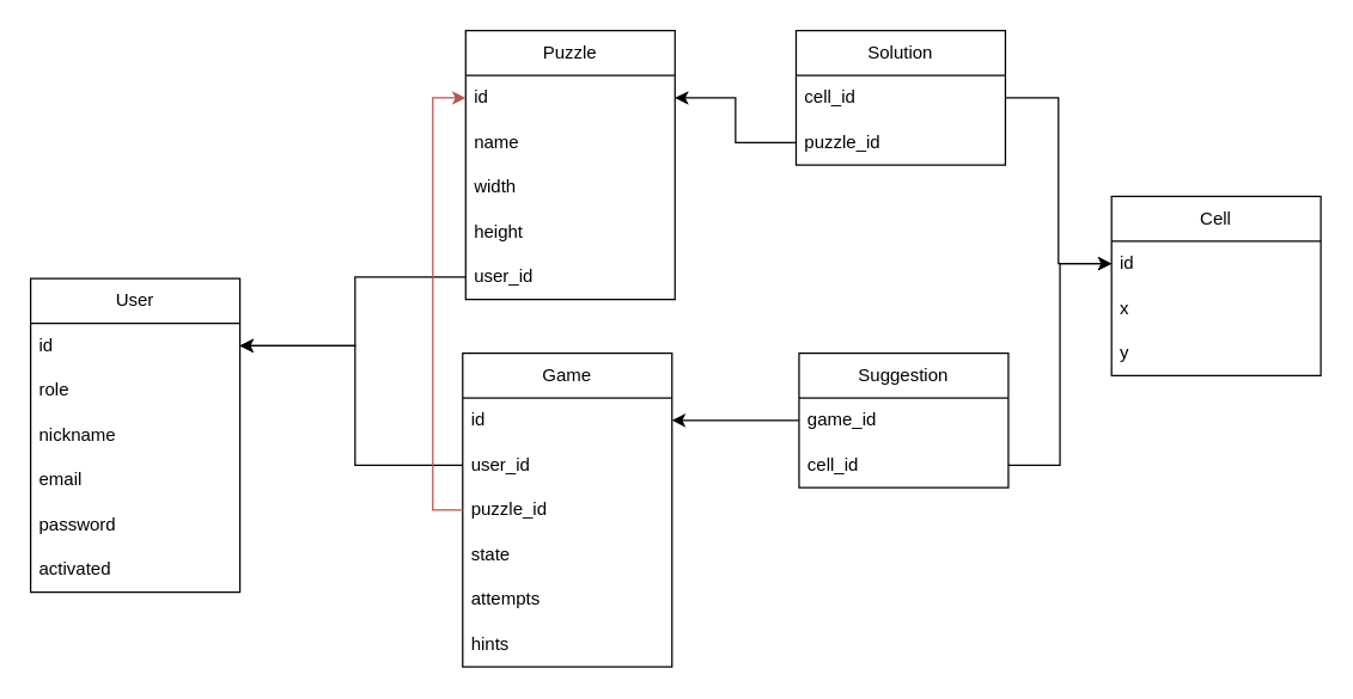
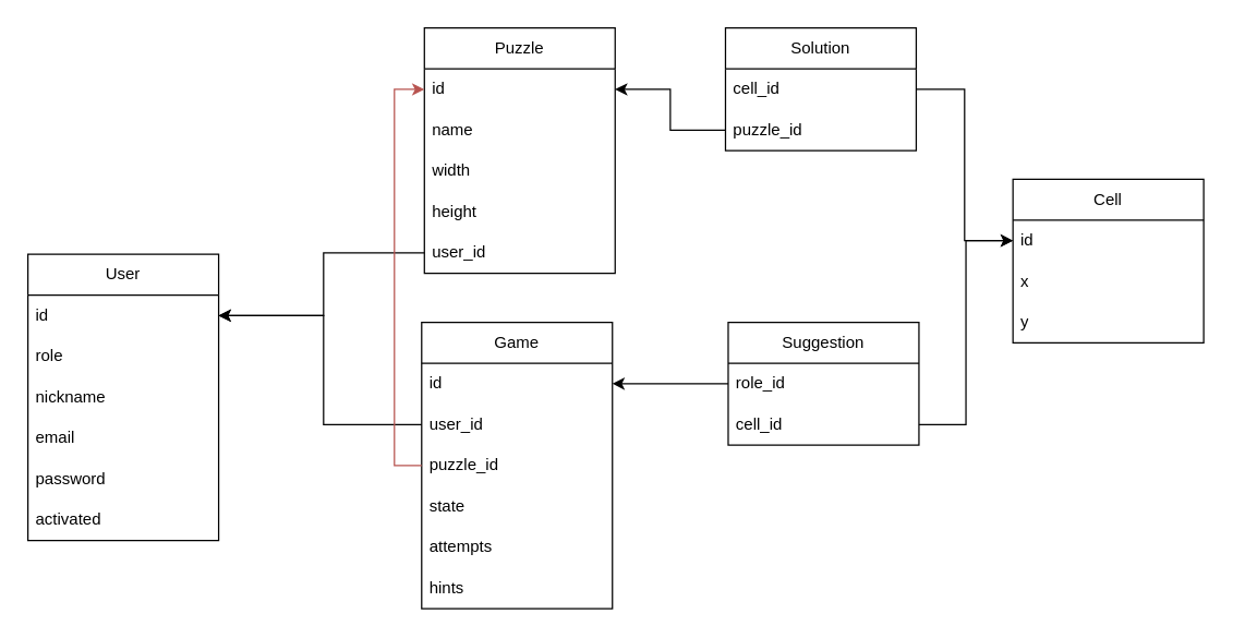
  <mxCell id="0" />
  <mxCell id="1" parent="0" />
  <mxCell id="2" value="User" style="swimlane;fontStyle=0;childLayout=stackLayout;horizontal=1;startSize=30;horizontalStack=0;resizeParent=1;resizeParentMax=0;resizeLast=0;collapsible=1;marginBottom=0;whiteSpace=wrap;html=1;" parent="1" vertex="1"><mxGeometry x="20" y="186" width="140" height="210" as="geometry" /></mxCell>
  <mxCell id="3" value="id" style="text;strokeColor=none;fillColor=none;align=left;verticalAlign=middle;spacingLeft=4;spacingRight=4;overflow=hidden;points=[[0,0.5],[1,0.5]];portConstraint=eastwest;rotatable=0;whiteSpace=wrap;html=1;" parent="2" vertex="1"><mxGeometry y="30" width="140" height="30" as="geometry" /></mxCell>
  <mxCell id="4" value="role" style="text;strokeColor=none;fillColor=none;align=left;verticalAlign=middle;spacingLeft=4;spacingRight=4;overflow=hidden;points=[[0,0.5],[1,0.5]];portConstraint=eastwest;rotatable=0;whiteSpace=wrap;html=1;" parent="2" vertex="1"><mxGeometry y="60" width="140" height="30" as="geometry" /></mxCell>
  <mxCell id="5" value="nickname" style="text;strokeColor=none;fillColor=none;align=left;verticalAlign=middle;spacingLeft=4;spacingRight=4;overflow=hidden;points=[[0,0.5],[1,0.5]];portConstraint=eastwest;rotatable=0;whiteSpace=wrap;html=1;" parent="2" vertex="1"><mxGeometry y="90" width="140" height="30" as="geometry" /></mxCell>
  <mxCell id="6" value="email" style="text;strokeColor=none;fillColor=none;align=left;verticalAlign=middle;spacingLeft=4;spacingRight=4;overflow=hidden;points=[[0,0.5],[1,0.5]];portConstraint=eastwest;rotatable=0;whiteSpace=wrap;html=1;" parent="2" vertex="1"><mxGeometry y="120" width="140" height="30" as="geometry" /></mxCell>
  <mxCell id="7" value="password" style="text;strokeColor=none;fillColor=none;align=left;verticalAlign=middle;spacingLeft=4;spacingRight=4;overflow=hidden;points=[[0,0.5],[1,0.5]];portConstraint=eastwest;rotatable=0;whiteSpace=wrap;html=1;" parent="2" vertex="1"><mxGeometry y="150" width="140" height="30" as="geometry" /></mxCell>
  <mxCell id="8" value="activated" style="text;strokeColor=none;fillColor=none;align=left;verticalAlign=middle;spacingLeft=4;spacingRight=4;overflow=hidden;points=[[0,0.5],[1,0.5]];portConstraint=eastwest;rotatable=0;whiteSpace=wrap;html=1;" parent="2" vertex="1"><mxGeometry y="180" width="140" height="30" as="geometry" /></mxCell>
  <mxCell id="9" value="Puzzle" style="swimlane;fontStyle=0;childLayout=stackLayout;horizontal=1;startSize=30;horizontalStack=0;resizeParent=1;resizeParentMax=0;resizeLast=0;collapsible=1;marginBottom=0;whiteSpace=wrap;html=1;" parent="1" vertex="1"><mxGeometry x="311" y="20" width="140" height="180" as="geometry" /></mxCell>
  <mxCell id="10" value="id" style="text;strokeColor=none;fillColor=none;align=left;verticalAlign=middle;spacingLeft=4;spacingRight=4;overflow=hidden;points=[[0,0.5],[1,0.5]];portConstraint=eastwest;rotatable=0;whiteSpace=wrap;html=1;" parent="9" vertex="1"><mxGeometry y="30" width="140" height="30" as="geometry" /></mxCell>
  <mxCell id="11" value="name" style="text;strokeColor=none;fillColor=none;align=left;verticalAlign=middle;spacingLeft=4;spacingRight=4;overflow=hidden;points=[[0,0.5],[1,0.5]];portConstraint=eastwest;rotatable=0;whiteSpace=wrap;html=1;" parent="9" vertex="1"><mxGeometry y="60" width="140" height="30" as="geometry" /></mxCell>
  <mxCell id="12" value="width" style="text;strokeColor=none;fillColor=none;align=left;verticalAlign=middle;spacingLeft=4;spacingRight=4;overflow=hidden;points=[[0,0.5],[1,0.5]];portConstraint=eastwest;rotatable=0;whiteSpace=wrap;html=1;" parent="9" vertex="1"><mxGeometry y="90" width="140" height="30" as="geometry" /></mxCell>
  <mxCell id="13" value="height" style="text;strokeColor=none;fillColor=none;align=left;verticalAlign=middle;spacingLeft=4;spacingRight=4;overflow=hidden;points=[[0,0.5],[1,0.5]];portConstraint=eastwest;rotatable=0;whiteSpace=wrap;html=1;" parent="9" vertex="1"><mxGeometry y="120" width="140" height="30" as="geometry" /></mxCell>
  <mxCell id="14" value="user_id" style="text;strokeColor=none;fillColor=none;align=left;verticalAlign=middle;spacingLeft=4;spacingRight=4;overflow=hidden;points=[[0,0.5],[1,0.5]];portConstraint=eastwest;rotatable=0;whiteSpace=wrap;html=1;" parent="9" vertex="1"><mxGeometry y="150" width="140" height="30" as="geometry" /></mxCell>
  <mxCell id="15" style="edgeStyle=orthogonalEdgeStyle;rounded=0;orthogonalLoop=1;jettySize=auto;html=1;exitX=0;exitY=0.5;exitDx=0;exitDy=0;entryX=1;entryY=0.5;entryDx=0;entryDy=0;startArrow=none;startFill=0;" parent="1" source="14" target="3" edge="1"><mxGeometry relative="1" as="geometry"><Array as="points"><mxPoint x="237" y="185" /><mxPoint x="237" y="231" /></Array></mxGeometry></mxCell>
  <mxCell id="16" value="Solution" style="swimlane;fontStyle=0;childLayout=stackLayout;horizontal=1;startSize=30;horizontalStack=0;resizeParent=1;resizeParentMax=0;resizeLast=0;collapsible=1;marginBottom=0;whiteSpace=wrap;html=1;" parent="1" vertex="1"><mxGeometry x="532" y="20" width="140" height="90" as="geometry" /></mxCell>
  <mxCell id="17" value="cell_id" style="text;strokeColor=none;fillColor=none;align=left;verticalAlign=middle;spacingLeft=4;spacingRight=4;overflow=hidden;points=[[0,0.5],[1,0.5]];portConstraint=eastwest;rotatable=0;whiteSpace=wrap;html=1;" parent="16" vertex="1"><mxGeometry y="30" width="140" height="30" as="geometry" /></mxCell>
  <mxCell id="18" value="puzzle_id" style="text;strokeColor=none;fillColor=none;align=left;verticalAlign=middle;spacingLeft=4;spacingRight=4;overflow=hidden;points=[[0,0.5],[1,0.5]];portConstraint=eastwest;rotatable=0;whiteSpace=wrap;html=1;" parent="16" vertex="1"><mxGeometry y="60" width="140" height="30" as="geometry" /></mxCell>
  <mxCell id="19" value="Game" style="swimlane;fontStyle=0;childLayout=stackLayout;horizontal=1;startSize=30;horizontalStack=0;resizeParent=1;resizeParentMax=0;resizeLast=0;collapsible=1;marginBottom=0;whiteSpace=wrap;html=1;" parent="1" vertex="1"><mxGeometry x="309" y="236" width="140" height="210" as="geometry" /></mxCell>
  <mxCell id="20" value="id" style="text;strokeColor=none;fillColor=none;align=left;verticalAlign=middle;spacingLeft=4;spacingRight=4;overflow=hidden;points=[[0,0.5],[1,0.5]];portConstraint=eastwest;rotatable=0;whiteSpace=wrap;html=1;" parent="19" vertex="1"><mxGeometry y="30" width="140" height="30" as="geometry" /></mxCell>
  <mxCell id="21" value="user_id" style="text;strokeColor=none;fillColor=none;align=left;verticalAlign=middle;spacingLeft=4;spacingRight=4;overflow=hidden;points=[[0,0.5],[1,0.5]];portConstraint=eastwest;rotatable=0;whiteSpace=wrap;html=1;" parent="19" vertex="1"><mxGeometry y="60" width="140" height="30" as="geometry" /></mxCell>
  <mxCell id="22" value="puzzle_id" style="text;strokeColor=none;fillColor=none;align=left;verticalAlign=middle;spacingLeft=4;spacingRight=4;overflow=hidden;points=[[0,0.5],[1,0.5]];portConstraint=eastwest;rotatable=0;whiteSpace=wrap;html=1;" parent="19" vertex="1"><mxGeometry y="90" width="140" height="30" as="geometry" /></mxCell>
  <mxCell id="23" value="state" style="text;strokeColor=none;fillColor=none;align=left;verticalAlign=middle;spacingLeft=4;spacingRight=4;overflow=hidden;points=[[0,0.5],[1,0.5]];portConstraint=eastwest;rotatable=0;whiteSpace=wrap;html=1;" parent="19" vertex="1"><mxGeometry y="120" width="140" height="30" as="geometry" /></mxCell>
  <mxCell id="24" value="attempts" style="text;strokeColor=none;fillColor=none;align=left;verticalAlign=middle;spacingLeft=4;spacingRight=4;overflow=hidden;points=[[0,0.5],[1,0.5]];portConstraint=eastwest;rotatable=0;whiteSpace=wrap;html=1;" parent="19" vertex="1"><mxGeometry y="150" width="140" height="30" as="geometry" /></mxCell>
  <mxCell id="25" value="hints" style="text;strokeColor=none;fillColor=none;align=left;verticalAlign=middle;spacingLeft=4;spacingRight=4;overflow=hidden;points=[[0,0.5],[1,0.5]];portConstraint=eastwest;rotatable=0;whiteSpace=wrap;html=1;" parent="19" vertex="1"><mxGeometry y="180" width="140" height="30" as="geometry" /></mxCell>
  <mxCell id="26" value="Suggestion" style="swimlane;fontStyle=0;childLayout=stackLayout;horizontal=1;startSize=30;horizontalStack=0;resizeParent=1;resizeParentMax=0;resizeLast=0;collapsible=1;marginBottom=0;whiteSpace=wrap;html=1;" parent="1" vertex="1"><mxGeometry x="534" y="236" width="140" height="90" as="geometry" /></mxCell>
- <mxCell id="27" value="game_id" style="text;strokeColor=none;fillColor=none;align=left;verticalAlign=middle;spacingLeft=4;spacingRight=4;overflow=hidden;points=[[0,0.5],[1,0.5]];portConstraint=eastwest;rotatable=0;whiteSpace=wrap;html=1;" parent="26" vertex="1"><mxGeometry y="30" width="140" height="30" as="geometry" /></mxCell>
+ <mxCell id="27" value="role_id" style="text;strokeColor=none;fillColor=none;align=left;verticalAlign=middle;spacingLeft=4;spacingRight=4;overflow=hidden;points=[[0,0.5],[1,0.5]];portConstraint=eastwest;rotatable=0;whiteSpace=wrap;html=1;" parent="26" vertex="1"><mxGeometry y="30" width="140" height="30" as="geometry" /></mxCell>
  <mxCell id="28" value="cell_id" style="text;strokeColor=none;fillColor=none;align=left;verticalAlign=middle;spacingLeft=4;spacingRight=4;overflow=hidden;points=[[0,0.5],[1,0.5]];portConstraint=eastwest;rotatable=0;whiteSpace=wrap;html=1;" parent="26" vertex="1"><mxGeometry y="60" width="140" height="30" as="geometry" /></mxCell>
  <mxCell id="29" value="Cell" style="swimlane;fontStyle=0;childLayout=stackLayout;horizontal=1;startSize=30;horizontalStack=0;resizeParent=1;resizeParentMax=0;resizeLast=0;collapsible=1;marginBottom=0;whiteSpace=wrap;html=1;" parent="1" vertex="1"><mxGeometry x="743" y="131" width="140" height="120" as="geometry" /></mxCell>
  <mxCell id="30" value="id" style="text;strokeColor=none;fillColor=none;align=left;verticalAlign=middle;spacingLeft=4;spacingRight=4;overflow=hidden;points=[[0,0.5],[1,0.5]];portConstraint=eastwest;rotatable=0;whiteSpace=wrap;html=1;" parent="29" vertex="1"><mxGeometry y="30" width="140" height="30" as="geometry" /></mxCell>
  <mxCell id="31" value="x" style="text;strokeColor=none;fillColor=none;align=left;verticalAlign=middle;spacingLeft=4;spacingRight=4;overflow=hidden;points=[[0,0.5],[1,0.5]];portConstraint=eastwest;rotatable=0;whiteSpace=wrap;html=1;" parent="29" vertex="1"><mxGeometry y="60" width="140" height="30" as="geometry" /></mxCell>
  <mxCell id="32" value="y" style="text;strokeColor=none;fillColor=none;align=left;verticalAlign=middle;spacingLeft=4;spacingRight=4;overflow=hidden;points=[[0,0.5],[1,0.5]];portConstraint=eastwest;rotatable=0;whiteSpace=wrap;html=1;" parent="29" vertex="1"><mxGeometry y="90" width="140" height="30" as="geometry" /></mxCell>
  <mxCell id="33" style="edgeStyle=orthogonalEdgeStyle;rounded=0;orthogonalLoop=1;jettySize=auto;html=1;exitX=0;exitY=0.5;exitDx=0;exitDy=0;entryX=1;entryY=0.5;entryDx=0;entryDy=0;startArrow=none;startFill=0;" parent="1" source="18" target="10" edge="1"><mxGeometry relative="1" as="geometry" /></mxCell>
  <mxCell id="34" style="edgeStyle=orthogonalEdgeStyle;rounded=0;orthogonalLoop=1;jettySize=auto;html=1;exitX=1;exitY=0.5;exitDx=0;exitDy=0;entryX=0;entryY=0.5;entryDx=0;entryDy=0;startArrow=none;startFill=0;" parent="1" source="17" target="30" edge="1"><mxGeometry relative="1" as="geometry" /></mxCell>
  <mxCell id="35" style="edgeStyle=orthogonalEdgeStyle;rounded=0;orthogonalLoop=1;jettySize=auto;html=1;exitX=0;exitY=0.5;exitDx=0;exitDy=0;entryX=1;entryY=0.5;entryDx=0;entryDy=0;startArrow=none;startFill=0;" parent="1" source="21" target="3" edge="1"><mxGeometry relative="1" as="geometry"><Array as="points"><mxPoint x="237" y="311" /><mxPoint x="237" y="231" /></Array></mxGeometry></mxCell>
  <mxCell id="36" style="edgeStyle=orthogonalEdgeStyle;rounded=0;orthogonalLoop=1;jettySize=auto;html=1;exitX=0;exitY=0.5;exitDx=0;exitDy=0;fillColor=#f8cecc;strokeColor=#b85450;startArrow=none;startFill=0;" parent="1" source="22" target="10" edge="1"><mxGeometry relative="1" as="geometry"><Array as="points"><mxPoint x="289" y="341" /><mxPoint x="289" y="65" /></Array></mxGeometry></mxCell>
  <mxCell id="37" style="edgeStyle=orthogonalEdgeStyle;rounded=0;orthogonalLoop=1;jettySize=auto;html=1;exitX=0;exitY=0.5;exitDx=0;exitDy=0;entryX=1;entryY=0.5;entryDx=0;entryDy=0;startArrow=none;startFill=0;" parent="1" source="27" target="20" edge="1"><mxGeometry relative="1" as="geometry" /></mxCell>
  <mxCell id="38" style="edgeStyle=orthogonalEdgeStyle;rounded=0;orthogonalLoop=1;jettySize=auto;html=1;exitX=1;exitY=0.5;exitDx=0;exitDy=0;entryX=0;entryY=0.5;entryDx=0;entryDy=0;startArrow=none;startFill=0;" parent="1" source="28" target="30" edge="1"><mxGeometry relative="1" as="geometry" /></mxCell>
